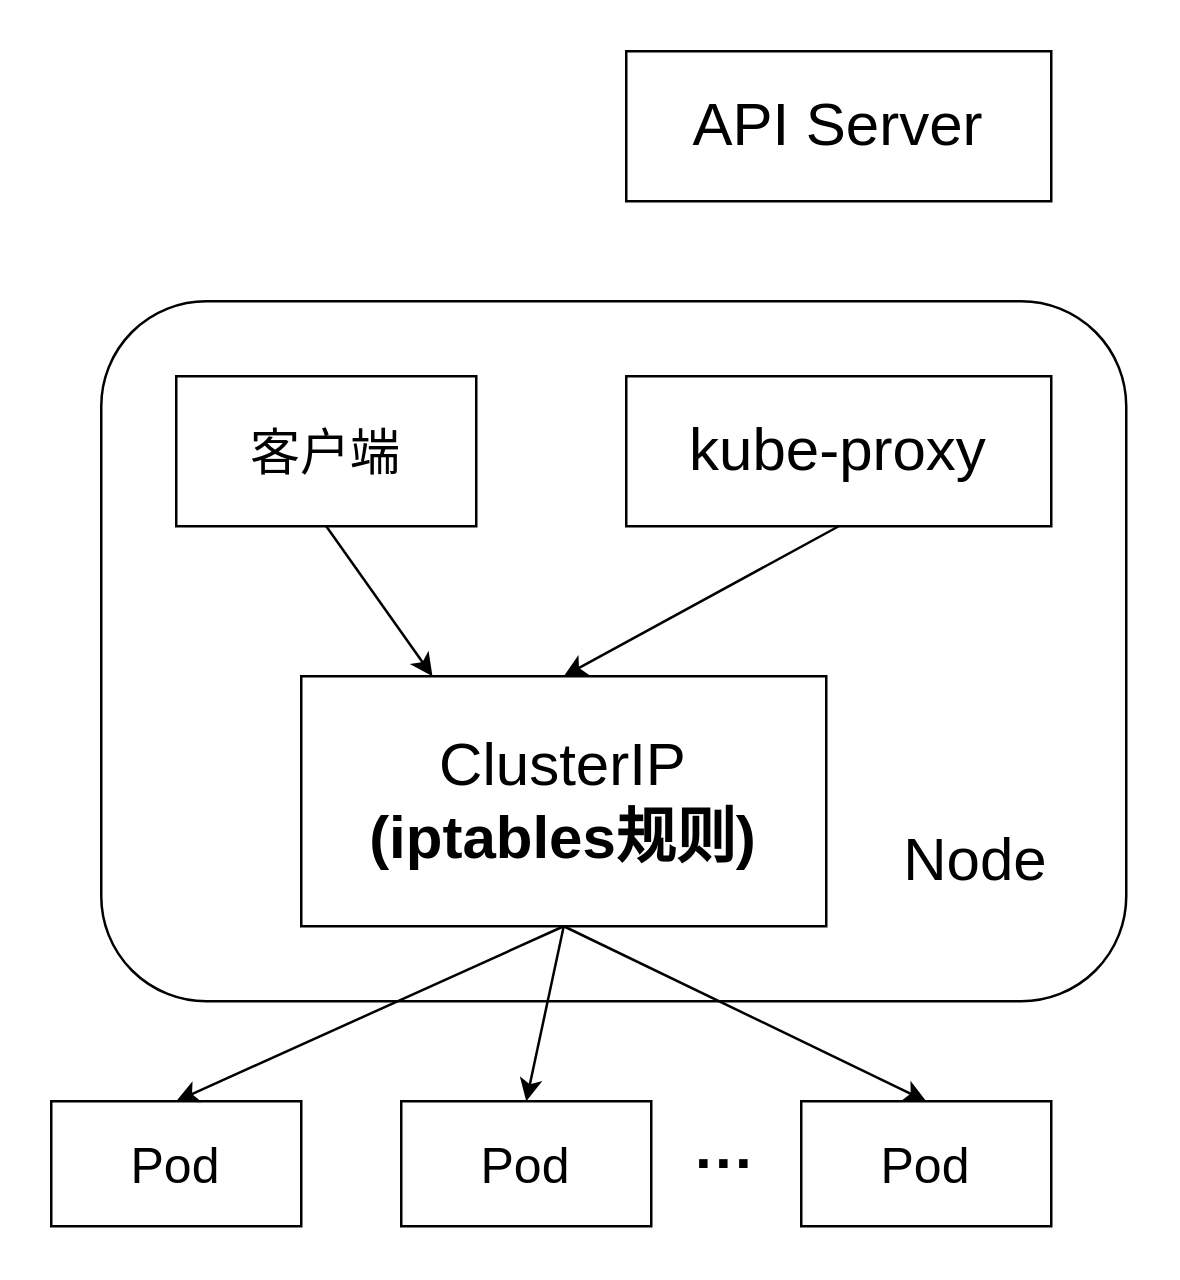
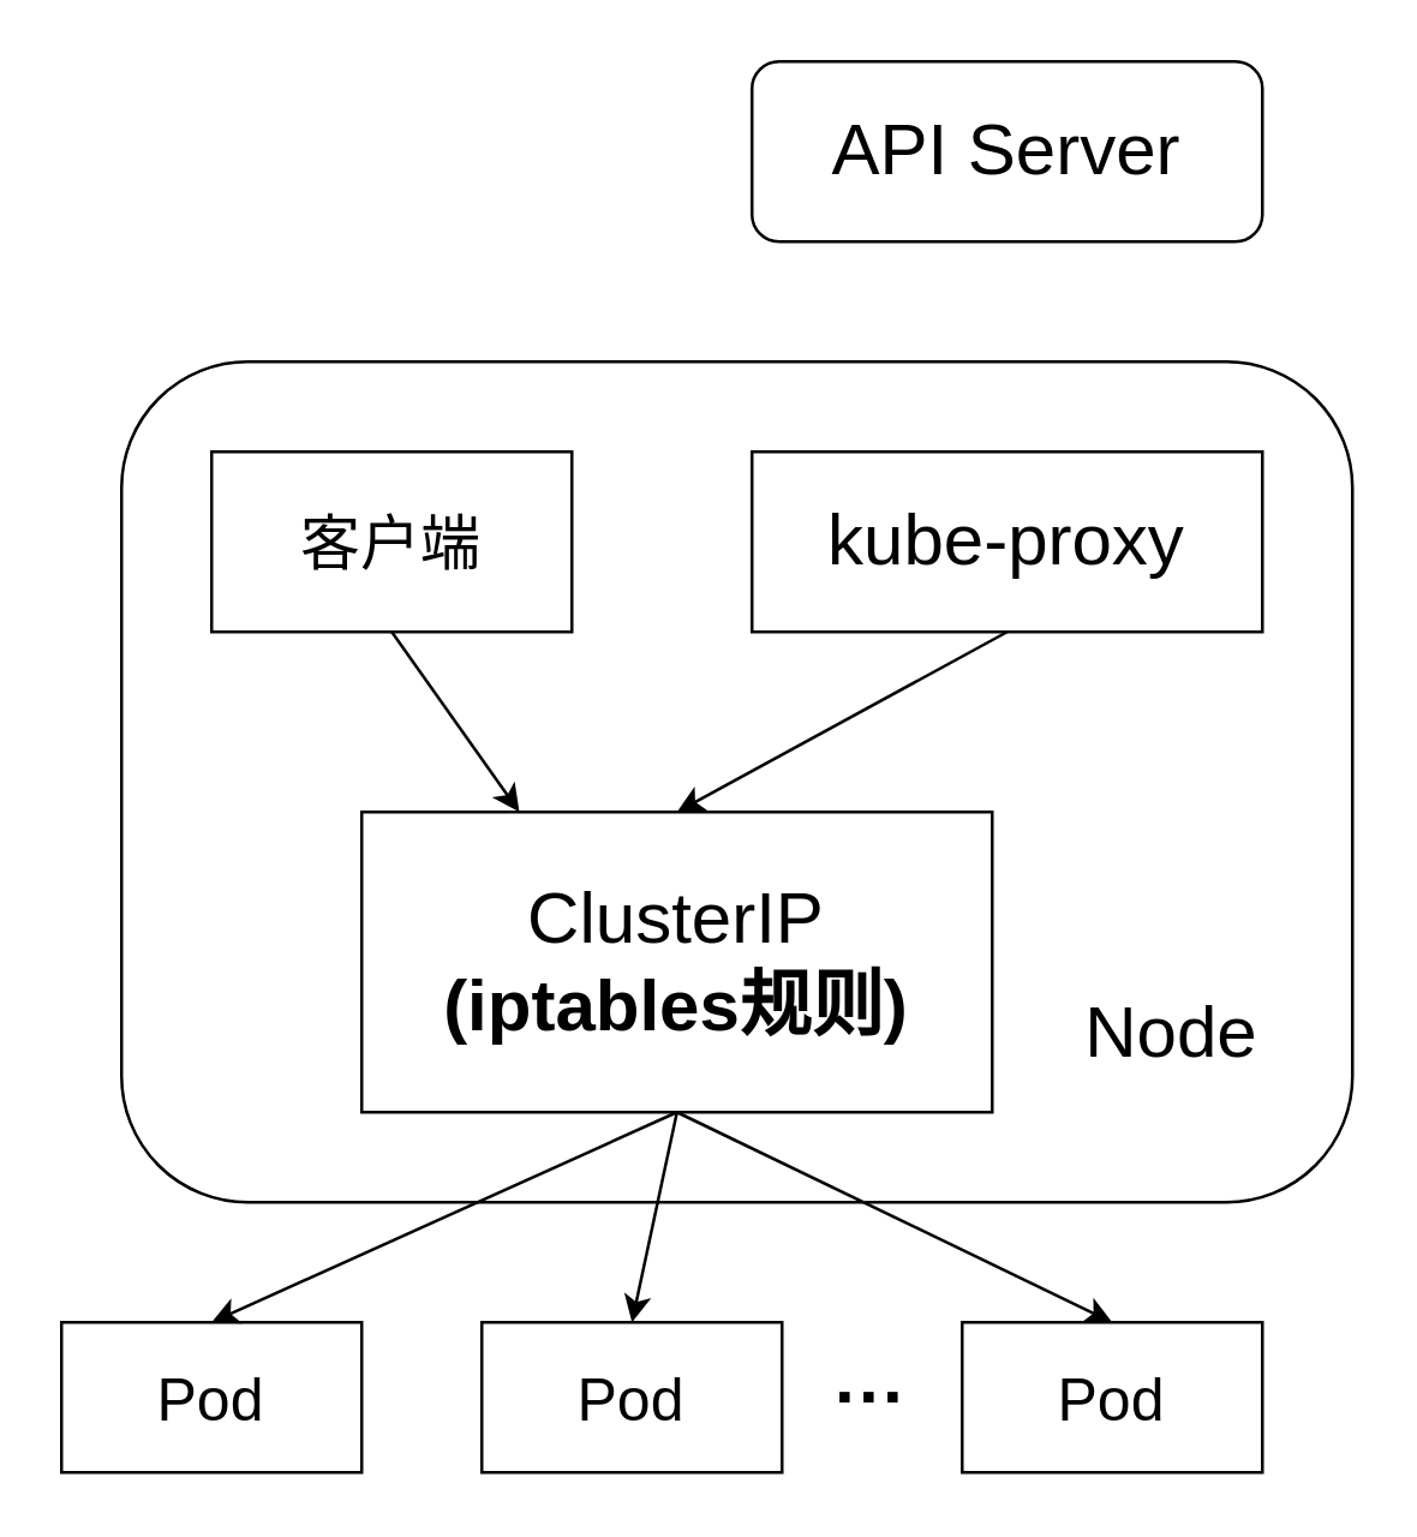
  <mxCell id="0" />
  <mxCell id="1" parent="0" />
  <mxCell id="2" value="ClusterIP&lt;br style=&quot;font-size: 24px;&quot;&gt;&lt;b&gt;(iptables规则)&lt;/b&gt;" style="rounded=0;whiteSpace=wrap;html=1;fontSize=24;" vertex="1" parent="1"><mxGeometry x="120" y="270" width="210" height="100" as="geometry" /></mxCell>
  <mxCell id="3" value="客户端" style="rounded=0;whiteSpace=wrap;html=1;fontSize=20;" vertex="1" parent="1"><mxGeometry x="70" y="150" width="120" height="60" as="geometry" /></mxCell>
  <mxCell id="4" value="kube-proxy" style="rounded=0;whiteSpace=wrap;html=1;fontSize=24;" vertex="1" parent="1"><mxGeometry x="250" y="150" width="170" height="60" as="geometry" /></mxCell>
- <mxCell id="5" value="API Server" style="rounded=0;whiteSpace=wrap;html=1;fontSize=24;" vertex="1" parent="1"><mxGeometry x="250" y="20" width="170" height="60" as="geometry" /></mxCell>
+ <mxCell id="5" value="API Server" style="whiteSpace=wrap;html=1;fontSize=24;rounded=1;" vertex="1" parent="1"><mxGeometry x="250" y="20" width="170" height="60" as="geometry" /></mxCell>
  <mxCell id="6" value="" style="endArrow=classic;html=1;rounded=0;entryX=0.25;entryY=0;entryDx=0;entryDy=0;" edge="1" parent="1" target="2"><mxGeometry width="50" height="50" relative="1" as="geometry"><mxPoint x="130" y="210" as="sourcePoint" /><mxPoint x="180" y="160" as="targetPoint" /></mxGeometry></mxCell>
  <mxCell id="7" value="" style="endArrow=classic;html=1;rounded=0;exitX=0.5;exitY=1;exitDx=0;exitDy=0;entryX=0.5;entryY=0;entryDx=0;entryDy=0;" edge="1" parent="1" source="4" target="2"><mxGeometry width="50" height="50" relative="1" as="geometry"><mxPoint x="360" y="290" as="sourcePoint" /><mxPoint x="410" y="240" as="targetPoint" /></mxGeometry></mxCell>
  <mxCell id="8" value="Pod" style="rounded=0;whiteSpace=wrap;html=1;fontSize=20;" vertex="1" parent="1"><mxGeometry x="320" y="440" width="100" height="50" as="geometry" /></mxCell>
  <mxCell id="9" value="Pod" style="rounded=0;whiteSpace=wrap;html=1;fontSize=20;" vertex="1" parent="1"><mxGeometry x="20" y="440" width="100" height="50" as="geometry" /></mxCell>
  <mxCell id="10" value="Pod" style="rounded=0;whiteSpace=wrap;html=1;fontSize=20;" vertex="1" parent="1"><mxGeometry x="160" y="440" width="100" height="50" as="geometry" /></mxCell>
  <mxCell id="11" value="···" style="text;html=1;strokeColor=none;fillColor=none;align=center;verticalAlign=middle;whiteSpace=wrap;rounded=0;fontStyle=1;fontSize=24;" vertex="1" parent="1"><mxGeometry x="260" y="450" width="60" height="30" as="geometry" /></mxCell>
  <mxCell id="12" value="" style="endArrow=classic;html=1;rounded=0;entryX=0.5;entryY=0;entryDx=0;entryDy=0;exitX=0.5;exitY=1;exitDx=0;exitDy=0;" edge="1" parent="1" source="2" target="9"><mxGeometry width="50" height="50" relative="1" as="geometry"><mxPoint x="-60" y="380" as="sourcePoint" /><mxPoint x="-10" y="330" as="targetPoint" /></mxGeometry></mxCell>
  <mxCell id="13" value="" style="endArrow=classic;html=1;rounded=0;exitX=0.5;exitY=1;exitDx=0;exitDy=0;entryX=0.5;entryY=0;entryDx=0;entryDy=0;" edge="1" parent="1" source="2" target="10"><mxGeometry width="50" height="50" relative="1" as="geometry"><mxPoint x="410" y="370" as="sourcePoint" /><mxPoint x="460" y="320" as="targetPoint" /></mxGeometry></mxCell>
  <mxCell id="14" value="" style="endArrow=classic;html=1;rounded=0;exitX=0.5;exitY=1;exitDx=0;exitDy=0;entryX=0.5;entryY=0;entryDx=0;entryDy=0;" edge="1" parent="1" source="2" target="8"><mxGeometry width="50" height="50" relative="1" as="geometry"><mxPoint x="440" y="400" as="sourcePoint" /><mxPoint x="490" y="350" as="targetPoint" /></mxGeometry></mxCell>
  <mxCell id="15" value="" style="rounded=1;whiteSpace=wrap;html=1;fillColor=none;" vertex="1" parent="1"><mxGeometry x="40" y="120" width="410" height="280" as="geometry" /></mxCell>
  <mxCell id="16" value="Node" style="text;html=1;strokeColor=none;fillColor=none;align=center;verticalAlign=middle;whiteSpace=wrap;rounded=0;fontSize=24;" vertex="1" parent="1"><mxGeometry x="360" y="329" width="60" height="30" as="geometry" /></mxCell>
